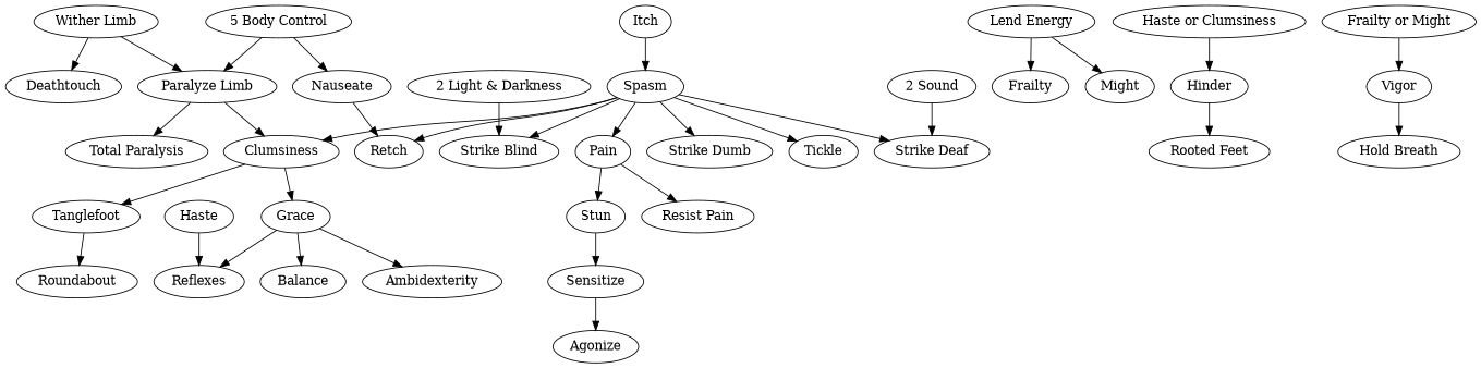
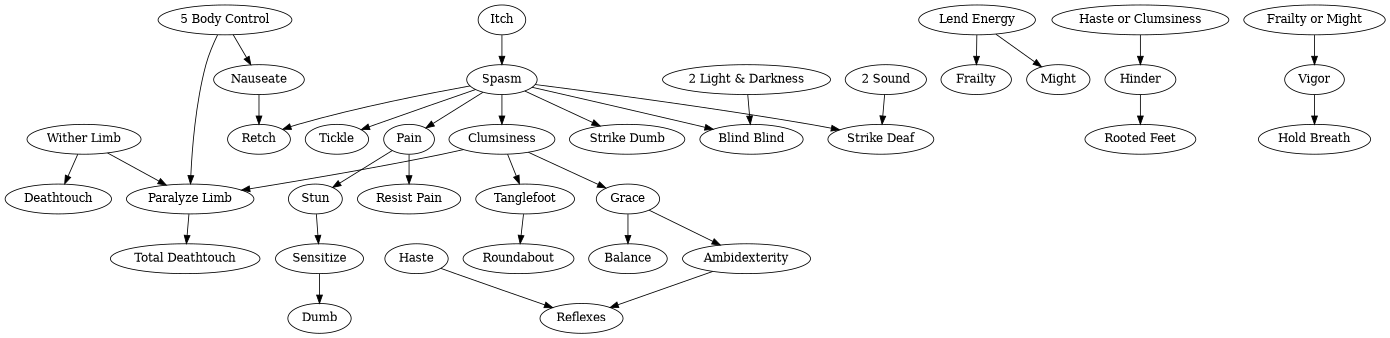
  digraph {
    Sensitize
-   Agonize
+   Agonize [label=Dumb]
    Grace
    Ambidexterity
    Balance
    Reflexes
    Spasm
    Clumsiness
    Pain
    Retch
-   "Strike Blind"
+   "Strike Blind" [label="Blind Blind"]
    "Strike Deaf"
    "Strike Dumb"
    Tickle
    "Paralyze Limb"
    Tanglefoot
    "Resist Pain"
    Stun
-   "Total Paralysis"
+   "Total Paralysis" [label="Total Deathtouch"]
    Roundabout
    "Wither Limb"
    Deathtouch
    "Lend Energy"
    Frailty
    Might
    "Haste or Clumsiness"
    Hinder
    "Rooted Feet"
    Vigor
    "Hold Breath"
    "5 Body Control"
    Nauseate
    Haste
    Itch
    "2 Light & Darkness"
    "2 Sound"
    "Frailty or Might"
    Sensitize -> Agonize
    Grace -> Ambidexterity
    Grace -> Balance
-   Grace -> Reflexes
+   Ambidexterity -> Reflexes
    Spasm -> Clumsiness
    Spasm -> Pain
    Spasm -> Retch
    Spasm -> "Strike Blind"
    Spasm -> "Strike Deaf"
    Spasm -> "Strike Dumb"
    Spasm -> Tickle
    Clumsiness -> Grace
-   "Paralyze Limb" -> Clumsiness
+   Clumsiness -> "Paralyze Limb"
    Clumsiness -> Tanglefoot
    Pain -> "Resist Pain"
    Pain -> Stun
    "Paralyze Limb" -> "Total Paralysis"
    Tanglefoot -> Roundabout
    Stun -> Sensitize
    "Wither Limb" -> "Paralyze Limb"
    "Wither Limb" -> Deathtouch
    "Lend Energy" -> Frailty
    "Lend Energy" -> Might
    "Haste or Clumsiness" -> Hinder
    Hinder -> "Rooted Feet"
    Vigor -> "Hold Breath"
    "5 Body Control" -> "Paralyze Limb"
    "5 Body Control" -> Nauseate
    Nauseate -> Retch
    Haste -> Reflexes
    Itch -> Spasm
    "2 Light & Darkness" -> "Strike Blind"
    "2 Sound" -> "Strike Deaf"
    "Frailty or Might" -> Vigor
  }
